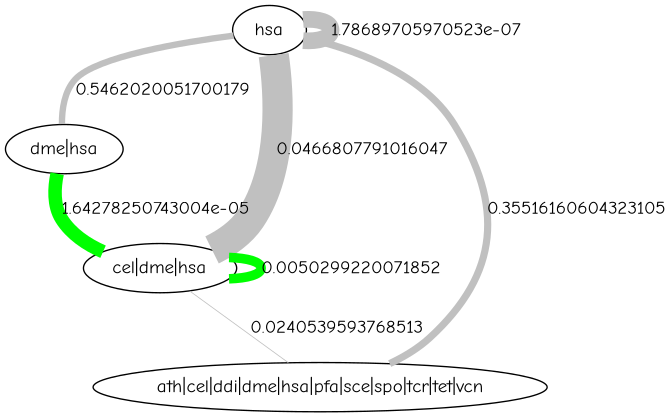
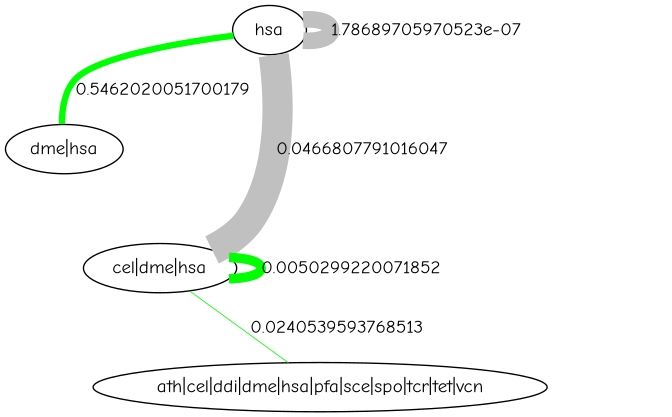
  graph {
    fontname="Comic Neue"
    node [fontname="Comic Neue"]
    edge [A="---------+--------" B="----+--+-+--------" PROF_A="----+--+-+--------" PROF_Q="---------+--------" color=grey fontname="Comic Neue" style=solid taxa_A="cel|dme|hsa" taxa_Q=hsa taxonomy_A=eukar taxonomy_Q=eukar]
    hsa
    "dme|hsa"
    "cel|dme|hsa"
    "ath|cel|ddi|dme|hsa|pfa|sce|spo|tcr|tet|vcn"
    hsa -- hsa [B="---------+--------" PROF_A="---------+--------" expected_nab=42.56100000000001 label="1.78689705970523e-07" nab=21 penwidth=12.209302325581394 taxa_A=hsa]
-   hsa -- "dme|hsa" [B="-------+-+--------" PROF_A="-------+-+--------" expected_nab=9.4971 label=0.5462020051700179 nab=8 penwidth=4.651162790697674 taxa_A="dme|hsa"]
+   hsa -- "dme|hsa" [B="-------+-+--------" PROF_A="-------+-+--------" color=green expected_nab=9.4971 label=0.5462020051700179 nab=8 penwidth=4.651162790697674 taxa_A="dme|hsa"]
    hsa -- "cel|dme|hsa" [expected_nab=30.25 label=0.0466807791016047 nab=38 penwidth=22.093023255813954]
-   hsa -- "ath|cel|ddi|dme|hsa|pfa|sce|spo|tcr|tet|vcn" [B="-+--+-++-++-+-++++" PROF_A="-+--+-++-++-+-++++" expected_nab=7.0349 label=0.35516160604323105 nab=9 penwidth=5.232558139534884 taxa_A="ath|cel|ddi|dme|hsa|pfa|sce|spo|tcr|tet|vcn"]
-   "dme|hsa" -- "cel|dme|hsa" [A="-------+-+--------" PROF_Q="-------+-+--------" color=green expected_nab=6.75 label="1.64278250743004e-05" nab=17 penwidth=9.883720930232558 taxa_Q="dme|hsa"]
    "cel|dme|hsa" -- "cel|dme|hsa" [A="----+--+-+--------" PROF_Q="----+--+-+--------" color=green expected_nab=21.5 label=0.0050299220071852 nab=12 penwidth=6.976744186046513 taxa_Q="cel|dme|hsa"]
-   "cel|dme|hsa" -- "ath|cel|ddi|dme|hsa|pfa|sce|spo|tcr|tet|vcn" [A="----+--+-+--------" B="-+--+-++-++-+-++++" PROF_A="-+--+-++-++-+-++++" PROF_Q="----+--+-+--------" expected_nab=5.0 label=0.0240539593768513 nab=1 penwidth=0.5813953488372093 taxa_A="ath|cel|ddi|dme|hsa|pfa|sce|spo|tcr|tet|vcn" taxa_Q="cel|dme|hsa"]
+   "cel|dme|hsa" -- "ath|cel|ddi|dme|hsa|pfa|sce|spo|tcr|tet|vcn" [A="----+--+-+--------" B="-+--+-++-++-+-++++" PROF_A="-+--+-++-++-+-++++" PROF_Q="----+--+-+--------" color=green expected_nab=5.0 label=0.0240539593768513 nab=1 penwidth=0.5813953488372093 taxa_A="ath|cel|ddi|dme|hsa|pfa|sce|spo|tcr|tet|vcn" taxa_Q="cel|dme|hsa"]
  }
